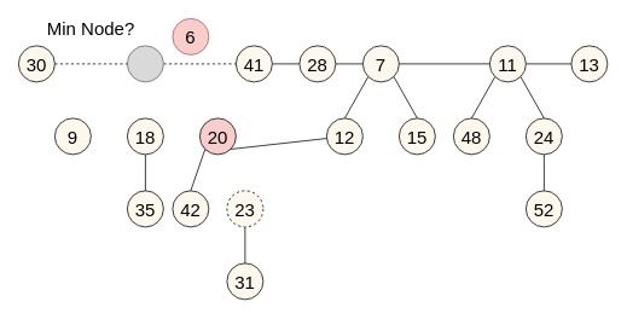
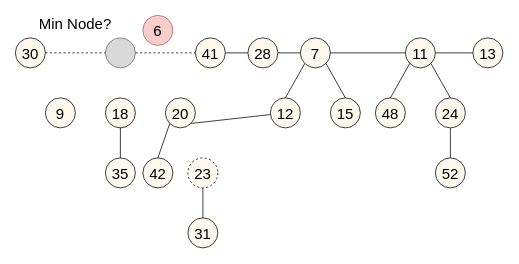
  <mxCell id="0" />
  <mxCell id="1" parent="0" />
  <mxCell id="2" style="edgeStyle=none;rounded=0;orthogonalLoop=1;jettySize=auto;html=1;exitX=1;exitY=0.5;exitDx=0;exitDy=0;entryX=0;entryY=0.5;entryDx=0;entryDy=0;endArrow=none;endFill=0;strokeColor=#000000;fontSize=20;dashed=1;" parent="1" source="3" target="5" edge="1"><mxGeometry relative="1" as="geometry" /></mxCell>
  <mxCell id="3" value="&lt;font style=&quot;font-size: 20px&quot;&gt;&lt;br&gt;&lt;/font&gt;" style="ellipse;whiteSpace=wrap;html=1;aspect=fixed;fillColor=#D9D9D9;strokeColor=#666666;fontColor=#333333;" parent="1" vertex="1"><mxGeometry x="140" y="50" width="40" height="40" as="geometry" /></mxCell>
  <mxCell id="4" style="edgeStyle=none;rounded=0;orthogonalLoop=1;jettySize=auto;html=1;exitX=1;exitY=0.5;exitDx=0;exitDy=0;entryX=0;entryY=0.5;entryDx=0;entryDy=0;endArrow=none;endFill=0;strokeColor=#000000;fontSize=20;" parent="1" source="5" target="18" edge="1"><mxGeometry relative="1" as="geometry" /></mxCell>
  <mxCell id="5" value="&lt;font style=&quot;font-size: 20px&quot;&gt;41&lt;/font&gt;" style="ellipse;whiteSpace=wrap;html=1;aspect=fixed;fillColor=#FDF8ED;" parent="1" vertex="1"><mxGeometry x="260" y="50" width="40" height="40" as="geometry" /></mxCell>
  <mxCell id="6" value="&lt;font style=&quot;font-size: 20px&quot;&gt;9&lt;br&gt;&lt;/font&gt;" style="ellipse;whiteSpace=wrap;html=1;aspect=fixed;fillColor=#FDF8ED;" parent="1" vertex="1"><mxGeometry x="60" y="130" width="40" height="40" as="geometry" /></mxCell>
  <mxCell id="7" style="edgeStyle=none;rounded=0;orthogonalLoop=1;jettySize=auto;html=1;exitX=0.5;exitY=1;exitDx=0;exitDy=0;entryX=0.5;entryY=0;entryDx=0;entryDy=0;endArrow=none;endFill=0;strokeColor=#000000;fontSize=20;" parent="1" source="8" target="12" edge="1"><mxGeometry relative="1" as="geometry" /></mxCell>
  <mxCell id="8" value="&lt;font style=&quot;font-size: 20px&quot;&gt;18&lt;br&gt;&lt;/font&gt;" style="ellipse;whiteSpace=wrap;html=1;aspect=fixed;fillColor=#FDF8ED;" parent="1" vertex="1"><mxGeometry x="140" y="130" width="40" height="40" as="geometry" /></mxCell>
  <mxCell id="9" style="edgeStyle=none;rounded=0;orthogonalLoop=1;jettySize=auto;html=1;exitX=0;exitY=1;exitDx=0;exitDy=0;entryX=0.5;entryY=0;entryDx=0;entryDy=0;endArrow=none;endFill=0;strokeColor=#000000;fontSize=20;" parent="1" source="11" target="13" edge="1"><mxGeometry relative="1" as="geometry" /></mxCell>
  <mxCell id="10" style="edgeStyle=none;rounded=0;orthogonalLoop=1;jettySize=auto;html=1;exitX=1;exitY=1;exitDx=0;exitDy=0;endArrow=none;endFill=0;strokeColor=#000000;fontSize=20;" parent="1" source="11" target="23" edge="1"><mxGeometry relative="1" as="geometry" /></mxCell>
- <mxCell id="11" value="&lt;font style=&quot;font-size: 20px&quot;&gt;20&lt;br&gt;&lt;/font&gt;" style="ellipse;whiteSpace=wrap;html=1;aspect=fixed;fillColor=#f8cecc;" parent="1" vertex="1"><mxGeometry x="220" y="130" width="40" height="40" as="geometry" /></mxCell>
+ <mxCell id="11" value="&lt;font style=&quot;font-size: 20px&quot;&gt;20&lt;br&gt;&lt;/font&gt;" style="ellipse;whiteSpace=wrap;html=1;aspect=fixed;fillColor=#FDF8ED;" parent="1" vertex="1"><mxGeometry x="220" y="130" width="40" height="40" as="geometry" /></mxCell>
  <mxCell id="12" value="&lt;font style=&quot;font-size: 20px&quot;&gt;35&lt;br&gt;&lt;/font&gt;" style="ellipse;whiteSpace=wrap;html=1;aspect=fixed;fillColor=#FDF8ED;" parent="1" vertex="1"><mxGeometry x="140" y="210" width="40" height="40" as="geometry" /></mxCell>
  <mxCell id="13" value="&lt;font style=&quot;font-size: 20px&quot;&gt;42&lt;br&gt;&lt;/font&gt;" style="ellipse;whiteSpace=wrap;html=1;aspect=fixed;fillColor=#FDF8ED;" parent="1" vertex="1"><mxGeometry x="190" y="210" width="40" height="40" as="geometry" /></mxCell>
  <mxCell id="14" style="edgeStyle=none;rounded=0;orthogonalLoop=1;jettySize=auto;html=1;exitX=0.5;exitY=1;exitDx=0;exitDy=0;entryX=0.5;entryY=0;entryDx=0;entryDy=0;endArrow=none;endFill=0;strokeColor=#000000;fontSize=20;" parent="1" source="15" target="16" edge="1"><mxGeometry relative="1" as="geometry" /></mxCell>
  <mxCell id="15" value="&lt;font style=&quot;font-size: 20px&quot;&gt;23&lt;br&gt;&lt;/font&gt;" style="ellipse;whiteSpace=wrap;html=1;aspect=fixed;fillColor=#FDF8ED;dashed=1;" parent="1" vertex="1"><mxGeometry x="250" y="210" width="40" height="40" as="geometry" /></mxCell>
  <mxCell id="16" value="&lt;font style=&quot;font-size: 20px&quot;&gt;31&lt;br&gt;&lt;/font&gt;" style="ellipse;whiteSpace=wrap;html=1;aspect=fixed;fillColor=#FDF8ED;" parent="1" vertex="1"><mxGeometry x="250" y="290" width="40" height="40" as="geometry" /></mxCell>
  <mxCell id="17" style="edgeStyle=none;rounded=0;orthogonalLoop=1;jettySize=auto;html=1;exitX=1;exitY=0.5;exitDx=0;exitDy=0;entryX=0;entryY=0.5;entryDx=0;entryDy=0;endArrow=none;endFill=0;strokeColor=#000000;fontSize=20;" parent="1" source="18" target="22" edge="1"><mxGeometry relative="1" as="geometry" /></mxCell>
  <mxCell id="18" value="&lt;font style=&quot;font-size: 20px&quot;&gt;28&lt;br&gt;&lt;/font&gt;" style="ellipse;whiteSpace=wrap;html=1;aspect=fixed;fillColor=#FDF8ED;" parent="1" vertex="1"><mxGeometry x="330" y="50" width="40" height="40" as="geometry" /></mxCell>
  <mxCell id="19" style="edgeStyle=none;rounded=0;orthogonalLoop=1;jettySize=auto;html=1;exitX=1;exitY=0.5;exitDx=0;exitDy=0;entryX=0;entryY=0.5;entryDx=0;entryDy=0;endArrow=none;endFill=0;strokeColor=#000000;fontSize=20;" parent="1" source="22" target="28" edge="1"><mxGeometry relative="1" as="geometry" /></mxCell>
  <mxCell id="20" style="edgeStyle=none;rounded=0;orthogonalLoop=1;jettySize=auto;html=1;exitX=0;exitY=1;exitDx=0;exitDy=0;entryX=0.5;entryY=0;entryDx=0;entryDy=0;endArrow=none;endFill=0;strokeColor=#000000;fontSize=20;" parent="1" source="22" target="23" edge="1"><mxGeometry relative="1" as="geometry" /></mxCell>
  <mxCell id="21" style="edgeStyle=none;rounded=0;orthogonalLoop=1;jettySize=auto;html=1;exitX=1;exitY=1;exitDx=0;exitDy=0;entryX=0.5;entryY=0;entryDx=0;entryDy=0;endArrow=none;endFill=0;strokeColor=#000000;fontSize=20;" parent="1" source="22" target="24" edge="1"><mxGeometry relative="1" as="geometry" /></mxCell>
  <mxCell id="22" value="&lt;font style=&quot;font-size: 20px&quot;&gt;7&lt;br&gt;&lt;/font&gt;" style="ellipse;whiteSpace=wrap;html=1;aspect=fixed;fillColor=#FDF8ED;" parent="1" vertex="1"><mxGeometry x="400" y="50" width="40" height="40" as="geometry" /></mxCell>
  <mxCell id="23" value="&lt;font style=&quot;font-size: 20px&quot;&gt;12&lt;br&gt;&lt;/font&gt;" style="ellipse;whiteSpace=wrap;html=1;aspect=fixed;fillColor=#FDF8ED;" parent="1" vertex="1"><mxGeometry x="360" y="130" width="40" height="40" as="geometry" /></mxCell>
  <mxCell id="24" value="&lt;font style=&quot;font-size: 20px&quot;&gt;15&lt;br&gt;&lt;/font&gt;" style="ellipse;whiteSpace=wrap;html=1;aspect=fixed;fillColor=#FDF8ED;" parent="1" vertex="1"><mxGeometry x="440" y="130" width="40" height="40" as="geometry" /></mxCell>
  <mxCell id="25" style="edgeStyle=none;rounded=0;orthogonalLoop=1;jettySize=auto;html=1;exitX=1;exitY=0.5;exitDx=0;exitDy=0;entryX=0;entryY=0.5;entryDx=0;entryDy=0;endArrow=none;endFill=0;strokeColor=#000000;fontSize=20;" parent="1" source="28" target="33" edge="1"><mxGeometry relative="1" as="geometry" /></mxCell>
  <mxCell id="26" style="edgeStyle=none;rounded=0;orthogonalLoop=1;jettySize=auto;html=1;exitX=0;exitY=1;exitDx=0;exitDy=0;entryX=0.5;entryY=0;entryDx=0;entryDy=0;endArrow=none;endFill=0;strokeColor=#000000;fontSize=20;" parent="1" source="28" target="29" edge="1"><mxGeometry relative="1" as="geometry" /></mxCell>
  <mxCell id="27" style="edgeStyle=none;rounded=0;orthogonalLoop=1;jettySize=auto;html=1;exitX=1;exitY=1;exitDx=0;exitDy=0;entryX=0.5;entryY=0;entryDx=0;entryDy=0;endArrow=none;endFill=0;strokeColor=#000000;fontSize=20;" parent="1" source="28" target="31" edge="1"><mxGeometry relative="1" as="geometry" /></mxCell>
  <mxCell id="28" value="&lt;font style=&quot;font-size: 20px&quot;&gt;11&lt;br&gt;&lt;/font&gt;" style="ellipse;whiteSpace=wrap;html=1;aspect=fixed;fillColor=#FDF8ED;" parent="1" vertex="1"><mxGeometry x="540" y="50" width="40" height="40" as="geometry" /></mxCell>
  <mxCell id="29" value="&lt;font style=&quot;font-size: 20px&quot;&gt;48&lt;br&gt;&lt;/font&gt;" style="ellipse;whiteSpace=wrap;html=1;aspect=fixed;fillColor=#FDF8ED;" parent="1" vertex="1"><mxGeometry x="500" y="130" width="40" height="40" as="geometry" /></mxCell>
  <mxCell id="30" style="edgeStyle=none;rounded=0;orthogonalLoop=1;jettySize=auto;html=1;exitX=0.5;exitY=1;exitDx=0;exitDy=0;entryX=0.5;entryY=0;entryDx=0;entryDy=0;endArrow=none;endFill=0;strokeColor=#000000;fontSize=20;" parent="1" source="31" target="32" edge="1"><mxGeometry relative="1" as="geometry" /></mxCell>
  <mxCell id="31" value="&lt;font style=&quot;font-size: 20px&quot;&gt;24&lt;br&gt;&lt;/font&gt;" style="ellipse;whiteSpace=wrap;html=1;aspect=fixed;fillColor=#FDF8ED;" parent="1" vertex="1"><mxGeometry x="580" y="130" width="40" height="40" as="geometry" /></mxCell>
  <mxCell id="32" value="&lt;font style=&quot;font-size: 20px&quot;&gt;52&lt;br&gt;&lt;/font&gt;" style="ellipse;whiteSpace=wrap;html=1;aspect=fixed;fillColor=#FDF8ED;" parent="1" vertex="1"><mxGeometry x="580" y="210" width="40" height="40" as="geometry" /></mxCell>
  <mxCell id="33" value="&lt;font style=&quot;font-size: 20px&quot;&gt;13&lt;br&gt;&lt;/font&gt;" style="ellipse;whiteSpace=wrap;html=1;aspect=fixed;fillColor=#FDF8ED;" parent="1" vertex="1"><mxGeometry x="630" y="50" width="40" height="40" as="geometry" /></mxCell>
  <mxCell id="34" value="Min Node?" style="text;html=1;strokeColor=none;fillColor=none;align=center;verticalAlign=middle;whiteSpace=wrap;rounded=0;fontSize=20;" parent="1" vertex="1"><mxGeometry x="40" y="20" width="120" height="20" as="geometry" /></mxCell>
  <mxCell id="35" style="edgeStyle=none;rounded=0;orthogonalLoop=1;jettySize=auto;html=1;exitX=1;exitY=0.5;exitDx=0;exitDy=0;entryX=0;entryY=0.5;entryDx=0;entryDy=0;startArrow=none;startFill=0;endArrow=none;endFill=0;strokeColor=#000000;fontSize=20;dashed=1;" parent="1" source="36" target="3" edge="1"><mxGeometry relative="1" as="geometry" /></mxCell>
  <mxCell id="36" value="&lt;font style=&quot;font-size: 20px&quot;&gt;30&lt;br&gt;&lt;/font&gt;" style="ellipse;whiteSpace=wrap;html=1;aspect=fixed;fillColor=#FDF8ED;strokeColor=#000000;" parent="1" vertex="1"><mxGeometry y="50" width="40" height="40" as="geometry" x="20" /></mxCell>
  <mxCell id="37" value="&lt;font style=&quot;font-size: 20px&quot;&gt;6&lt;br&gt;&lt;/font&gt;" style="ellipse;whiteSpace=wrap;html=1;aspect=fixed;fillColor=#f8cecc;strokeColor=#b85450;" parent="1" vertex="1"><mxGeometry x="190" y="20" width="40" height="40" as="geometry" /></mxCell>
